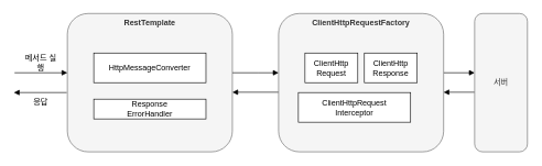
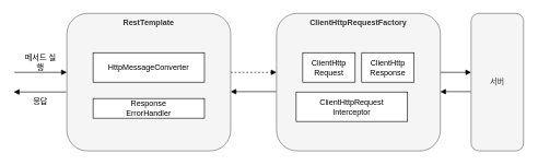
  <mxCell id="0" />
  <mxCell id="1" parent="0" />
  <mxCell id="2" style="edgeStyle=orthogonalEdgeStyle;rounded=0;orthogonalLoop=1;jettySize=auto;html=1;exitX=0;exitY=0.75;exitDx=0;exitDy=0;entryX=1;entryY=0.75;entryDx=0;entryDy=0;endArrow=block;endFill=1;" edge="1" parent="1"><mxGeometry relative="1" as="geometry"><mxPoint x="421" y="139.5" as="sourcePoint" /><mxPoint x="351" y="139.5" as="targetPoint" /></mxGeometry></mxCell>
  <mxCell id="3" style="edgeStyle=orthogonalEdgeStyle;rounded=0;orthogonalLoop=1;jettySize=auto;html=1;endArrow=block;endFill=1;" edge="1" parent="1"><mxGeometry relative="1" as="geometry"><mxPoint x="671" y="110" as="sourcePoint" /><mxPoint x="718" y="110" as="targetPoint" /></mxGeometry></mxCell>
  <mxCell id="4" value="ClientHttpRequestFactory" style="rounded=1;whiteSpace=wrap;html=1;verticalAlign=top;fontStyle=1;fillColor=#f5f5f5;fontColor=#333333;strokeColor=#666666;" vertex="1" parent="1"><mxGeometry x="421" y="20" width="250" height="210" as="geometry" /></mxCell>
- <mxCell id="5" style="edgeStyle=orthogonalEdgeStyle;rounded=0;orthogonalLoop=1;jettySize=auto;html=1;endArrow=block;endFill=1;" edge="1" parent="1" source="6" target="4"><mxGeometry relative="1" as="geometry"><Array as="points"><mxPoint x="391" y="110" /><mxPoint x="391" y="110" /></Array></mxGeometry></mxCell>
+ <mxCell id="5" style="edgeStyle=orthogonalEdgeStyle;rounded=0;orthogonalLoop=1;jettySize=auto;html=1;endArrow=block;endFill=1;dashed=1;" edge="1" parent="1" source="6" target="4"><mxGeometry relative="1" as="geometry"><Array as="points"><mxPoint x="391" y="110" /><mxPoint x="391" y="110" /></Array></mxGeometry></mxCell>
  <mxCell id="6" value="RestTemplate" style="rounded=1;whiteSpace=wrap;html=1;verticalAlign=top;fontStyle=1;fillColor=#f5f5f5;fontColor=#333333;strokeColor=#666666;" vertex="1" parent="1"><mxGeometry x="101" y="20" width="250" height="210" as="geometry" /></mxCell>
  <mxCell id="7" value="ClientHttpRequest&lt;br&gt;Interceptor" style="rounded=0;whiteSpace=wrap;html=1;" vertex="1" parent="1"><mxGeometry x="451" y="140" width="170" height="45" as="geometry" /></mxCell>
  <mxCell id="8" value="HttpMessageConverter" style="rounded=0;whiteSpace=wrap;html=1;" vertex="1" parent="1"><mxGeometry x="141" y="80" width="170" height="45" as="geometry" /></mxCell>
  <mxCell id="9" value="Response&lt;br&gt;ErrorHandler" style="rounded=0;whiteSpace=wrap;html=1;" vertex="1" parent="1"><mxGeometry x="141" y="150" width="170" height="30" as="geometry" /></mxCell>
  <mxCell id="10" value="ClientHttp&lt;br&gt;Request" style="rounded=0;whiteSpace=wrap;html=1;" vertex="1" parent="1"><mxGeometry x="461" y="80" width="80" height="45" as="geometry" /></mxCell>
  <mxCell id="11" value="ClientHttp&lt;br&gt;Response" style="rounded=0;whiteSpace=wrap;html=1;" vertex="1" parent="1"><mxGeometry x="551" y="80" width="80" height="45" as="geometry" /></mxCell>
  <mxCell id="12" style="edgeStyle=orthogonalEdgeStyle;rounded=0;orthogonalLoop=1;jettySize=auto;html=1;exitX=0;exitY=0.75;exitDx=0;exitDy=0;entryX=1;entryY=0.75;entryDx=0;entryDy=0;endArrow=block;endFill=1;" edge="1" parent="1"><mxGeometry relative="1" as="geometry"><mxPoint x="718" y="139.5" as="sourcePoint" /><mxPoint x="671" y="139.5" as="targetPoint" /></mxGeometry></mxCell>
  <mxCell id="13" value="서버" style="rounded=1;whiteSpace=wrap;html=1;fillColor=#f5f5f5;fontColor=#333333;strokeColor=#666666;" vertex="1" parent="1"><mxGeometry x="718" y="20" width="80" height="210" as="geometry" /></mxCell>
  <mxCell id="14" value="" style="endArrow=block;html=1;rounded=0;endFill=1;" edge="1" parent="1"><mxGeometry width="50" height="50" relative="1" as="geometry"><mxPoint x="21" y="110" as="sourcePoint" /><mxPoint x="101" y="110" as="targetPoint" /></mxGeometry></mxCell>
  <mxCell id="15" value="" style="endArrow=none;html=1;rounded=0;endFill=0;startArrow=block;startFill=1;" edge="1" parent="1"><mxGeometry width="50" height="50" relative="1" as="geometry"><mxPoint x="20" y="140" as="sourcePoint" /><mxPoint x="100" y="140" as="targetPoint" /></mxGeometry></mxCell>
  <mxCell id="16" value="메서드 실행" style="text;html=1;strokeColor=none;fillColor=none;align=center;verticalAlign=middle;whiteSpace=wrap;rounded=0;" vertex="1" parent="1"><mxGeometry x="31" y="80" width="60" height="30" as="geometry" /></mxCell>
  <mxCell id="17" value="응답" style="text;html=1;strokeColor=none;fillColor=none;align=center;verticalAlign=middle;whiteSpace=wrap;rounded=0;" vertex="1" parent="1"><mxGeometry x="31" y="140" width="60" height="30" as="geometry" /></mxCell>
